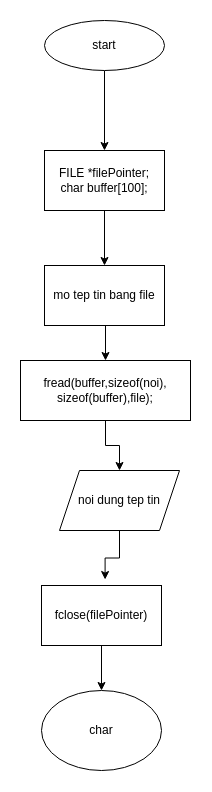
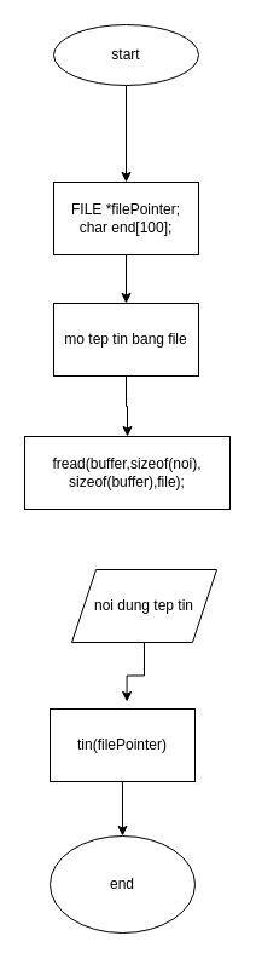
  <mxCell id="0" />
  <mxCell id="1" parent="0" />
  <mxCell id="2" style="edgeStyle=orthogonalEdgeStyle;rounded=0;orthogonalLoop=1;jettySize=auto;html=1;exitX=0.5;exitY=1;exitDx=0;exitDy=0;entryX=0.5;entryY=0;entryDx=0;entryDy=0;" parent="1" source="3" target="5" edge="1"><mxGeometry relative="1" as="geometry" /></mxCell>
  <mxCell id="3" value="start" style="ellipse;whiteSpace=wrap;html=1;" parent="1" vertex="1"><mxGeometry x="44" y="20" width="120" height="50" as="geometry" /></mxCell>
  <mxCell id="4" style="edgeStyle=orthogonalEdgeStyle;rounded=0;orthogonalLoop=1;jettySize=auto;html=1;exitX=0.5;exitY=1;exitDx=0;exitDy=0;" parent="1" source="5" target="7" edge="1"><mxGeometry relative="1" as="geometry" /></mxCell>
- <mxCell id="5" value="&lt;div&gt;FILE *filePointer;&lt;/div&gt;&lt;div&gt;char buffer[100];&lt;span style=&quot;&quot;&gt;&lt;/span&gt;&lt;/div&gt;" style="rounded=0;whiteSpace=wrap;html=1;" parent="1" vertex="1"><mxGeometry x="44" y="150" width="120" height="60" as="geometry" /></mxCell>
+ <mxCell id="5" value="&lt;div&gt;FILE *filePointer;&lt;/div&gt;&lt;div&gt;char end[100];&lt;span style=&quot;&quot;&gt;&lt;/span&gt;&lt;/div&gt;" style="rounded=0;whiteSpace=wrap;html=1;" parent="1" vertex="1"><mxGeometry x="44" y="150" width="120" height="60" as="geometry" /></mxCell>
  <mxCell id="6" style="edgeStyle=orthogonalEdgeStyle;rounded=0;orthogonalLoop=1;jettySize=auto;html=1;exitX=0.5;exitY=1;exitDx=0;exitDy=0;entryX=0.5;entryY=0;entryDx=0;entryDy=0;" parent="1" source="7" target="9" edge="1"><mxGeometry relative="1" as="geometry" /></mxCell>
- <mxCell id="7" value="mo tep tin bang file" style="rounded=0;whiteSpace=wrap;html=1;" parent="1" vertex="1"><mxGeometry x="44" y="265" width="120" height="60" as="geometry" /></mxCell>
- <mxCell id="8" style="edgeStyle=orthogonalEdgeStyle;rounded=0;orthogonalLoop=1;jettySize=auto;html=1;exitX=0.5;exitY=1;exitDx=0;exitDy=0;entryX=0.5;entryY=0;entryDx=0;entryDy=0;" parent="1" source="9" target="10" edge="1"><mxGeometry relative="1" as="geometry" /></mxCell>
+ <mxCell id="7" value="mo tep tin bang file" style="rounded=0;whiteSpace=wrap;html=1;" parent="1" vertex="1"><mxGeometry x="44" y="250" width="120" height="60" as="geometry" /></mxCell>
  <mxCell id="9" value="fread(buffer,sizeof(noi), sizeof(buffer),file);" style="rounded=0;whiteSpace=wrap;html=1;" parent="1" vertex="1"><mxGeometry x="20" y="360" width="170" height="60" as="geometry" /></mxCell>
  <mxCell id="10" value="noi dung tep tin" style="shape=parallelogram;perimeter=parallelogramPerimeter;whiteSpace=wrap;html=1;fixedSize=1;" parent="1" vertex="1"><mxGeometry x="59" y="470" width="120" height="60" as="geometry" /></mxCell>
  <mxCell id="11" style="edgeStyle=orthogonalEdgeStyle;rounded=0;orthogonalLoop=1;jettySize=auto;html=1;exitX=0.5;exitY=1;exitDx=0;exitDy=0;entryX=0.5;entryY=0;entryDx=0;entryDy=0;" parent="1" source="12" target="14" edge="1"><mxGeometry relative="1" as="geometry" /></mxCell>
- <mxCell id="12" value="fclose(filePointer)" style="rounded=0;whiteSpace=wrap;html=1;" parent="1" vertex="1"><mxGeometry x="41" y="585" width="120" height="60" as="geometry" /></mxCell>
+ <mxCell id="12" value="tin(filePointer)" style="rounded=0;whiteSpace=wrap;html=1;" parent="1" vertex="1"><mxGeometry x="41" y="585" width="120" height="60" as="geometry" /></mxCell>
  <mxCell id="13" style="edgeStyle=orthogonalEdgeStyle;rounded=0;orthogonalLoop=1;jettySize=auto;html=1;exitX=0.5;exitY=1;exitDx=0;exitDy=0;entryX=0.53;entryY=-0.1;entryDx=0;entryDy=0;entryPerimeter=0;" parent="1" source="10" target="12" edge="1"><mxGeometry relative="1" as="geometry" /></mxCell>
- <mxCell id="14" value="char" style="ellipse;whiteSpace=wrap;html=1;" parent="1" vertex="1"><mxGeometry x="41" y="690" width="120" height="80" as="geometry" /></mxCell>
+ <mxCell id="14" value="end" style="ellipse;whiteSpace=wrap;html=1;" parent="1" vertex="1"><mxGeometry x="41" y="690" width="120" height="80" as="geometry" /></mxCell>
